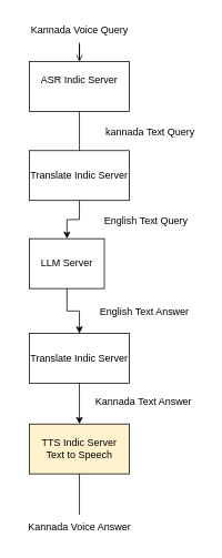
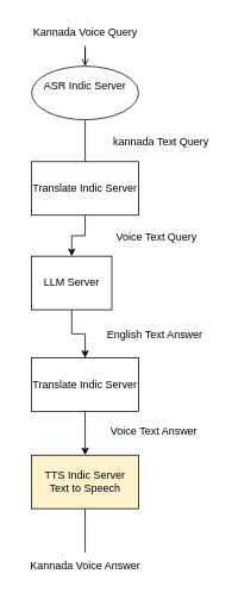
  <mxCell id="0" />
  <mxCell id="1" parent="0" />
  <mxCell id="2" value="" style="edgeStyle=orthogonalEdgeStyle;rounded=0;orthogonalLoop=1;jettySize=auto;html=1;endArrow=open;" edge="1" parent="1" source="3" target="5"><mxGeometry relative="1" as="geometry" /></mxCell>
  <mxCell id="3" value="Kannada Voice Query" style="text;html=1;align=center;verticalAlign=middle;resizable=0;points=[];autosize=1;strokeColor=none;fillColor=none;" vertex="1" parent="1"><mxGeometry x="25" y="20" width="140" height="30" as="geometry" /></mxCell>
  <mxCell id="4" value="" style="edgeStyle=orthogonalEdgeStyle;rounded=0;orthogonalLoop=1;jettySize=auto;html=1;" edge="1" parent="1" source="5"><mxGeometry relative="1" as="geometry"><mxPoint x="95" y="213" as="targetPoint" /></mxGeometry></mxCell>
- <mxCell id="5" value="&lt;div&gt;ASR Indic Server&lt;/div&gt;&lt;div&gt;&lt;br&gt;&lt;/div&gt;" style="whiteSpace=wrap;html=1;" vertex="1" parent="1"><mxGeometry x="35" y="73" width="120" height="60" as="geometry" /></mxCell>
+ <mxCell id="5" value="&lt;div&gt;ASR Indic Server&lt;/div&gt;&lt;div&gt;&lt;br&gt;&lt;/div&gt;" style="ellipse;whiteSpace=wrap;html=1;" vertex="1" parent="1"><mxGeometry x="35" y="73" width="120" height="60" as="geometry" /></mxCell>
  <mxCell id="6" value="" style="edgeStyle=orthogonalEdgeStyle;rounded=0;orthogonalLoop=1;jettySize=auto;html=1;" edge="1" parent="1" source="7" target="10"><mxGeometry relative="1" as="geometry" /></mxCell>
  <mxCell id="7" value="Translate Indic Server" style="rounded=0;whiteSpace=wrap;html=1;" vertex="1" parent="1"><mxGeometry x="35" y="180" width="120" height="60" as="geometry" /></mxCell>
  <mxCell id="8" value="kannada Text Query" style="text;html=1;align=center;verticalAlign=middle;resizable=0;points=[];autosize=1;strokeColor=none;fillColor=none;" vertex="1" parent="1"><mxGeometry x="115" y="143" width="130" height="30" as="geometry" /></mxCell>
  <mxCell id="9" value="" style="edgeStyle=orthogonalEdgeStyle;rounded=0;orthogonalLoop=1;jettySize=auto;html=1;" edge="1" parent="1" source="10" target="13"><mxGeometry relative="1" as="geometry" /></mxCell>
  <mxCell id="10" value="LLM Server" style="whiteSpace=wrap;html=1;rounded=0;" vertex="1" parent="1"><mxGeometry x="35" y="286" width="90" height="60" as="geometry" /></mxCell>
- <mxCell id="11" value="English Text Query" style="text;html=1;align=center;verticalAlign=middle;resizable=0;points=[];autosize=1;strokeColor=none;fillColor=none;" vertex="1" parent="1"><mxGeometry x="115" y="250" width="120" height="30" as="geometry" /></mxCell>
+ <mxCell id="11" value="Voice Text Query" style="text;html=1;align=center;verticalAlign=middle;resizable=0;points=[];autosize=1;strokeColor=none;fillColor=none;" vertex="1" parent="1"><mxGeometry x="115" y="250" width="120" height="30" as="geometry" /></mxCell>
  <mxCell id="12" value="" style="edgeStyle=orthogonalEdgeStyle;rounded=0;orthogonalLoop=1;jettySize=auto;html=1;" edge="1" parent="1" source="13" target="16"><mxGeometry relative="1" as="geometry" /></mxCell>
  <mxCell id="13" value="Translate Indic Server" style="whiteSpace=wrap;html=1;rounded=0;" vertex="1" parent="1"><mxGeometry x="35" y="400" width="120" height="60" as="geometry" /></mxCell>
  <mxCell id="14" value="English Text Answer" style="text;html=1;align=center;verticalAlign=middle;resizable=0;points=[];autosize=1;strokeColor=none;fillColor=none;" vertex="1" parent="1"><mxGeometry x="108" y="359" width="130" height="30" as="geometry" /></mxCell>
  <mxCell id="15" value="" style="edgeStyle=orthogonalEdgeStyle;rounded=0;orthogonalLoop=1;jettySize=auto;html=1;endArrow=none;" edge="1" parent="1" source="16" target="18"><mxGeometry relative="1" as="geometry" /></mxCell>
  <mxCell id="16" value="&lt;div&gt;TTS Indic Server&lt;/div&gt;&lt;div&gt;Text to Speech&lt;/div&gt;" style="whiteSpace=wrap;html=1;rounded=0;fillColor=#fff2cc;" vertex="1" parent="1"><mxGeometry x="35" y="509" width="120" height="60" as="geometry" /></mxCell>
- <mxCell id="17" value="Kannada Text Answer" style="text;html=1;align=center;verticalAlign=middle;resizable=0;points=[];autosize=1;strokeColor=none;fillColor=none;" vertex="1" parent="1"><mxGeometry x="102" y="468" width="140" height="30" as="geometry" /></mxCell>
+ <mxCell id="17" value="Voice Text Answer" style="text;html=1;align=center;verticalAlign=middle;resizable=0;points=[];autosize=1;strokeColor=none;fillColor=none;" vertex="1" parent="1"><mxGeometry x="102" y="468" width="140" height="30" as="geometry" /></mxCell>
  <mxCell id="18" value="Kannada Voice Answer" style="text;html=1;align=center;verticalAlign=middle;resizable=0;points=[];autosize=1;strokeColor=none;fillColor=none;" vertex="1" parent="1"><mxGeometry x="20" y="618" width="150" height="30" as="geometry" /></mxCell>
